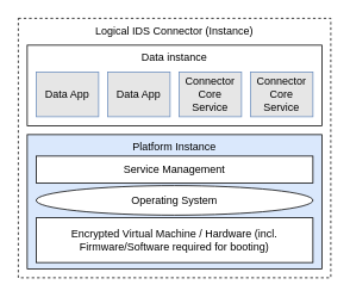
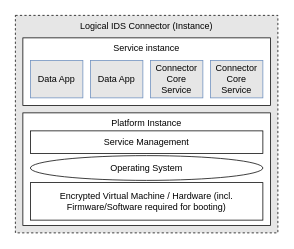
  <mxCell id="0" />
  <mxCell id="1" parent="0" />
- <mxCell id="2" value="Logical IDS Connector (Instance)" style="rounded=0;whiteSpace=wrap;html=1;verticalAlign=top;dashed=1;" vertex="1" parent="1"><mxGeometry x="20" y="20" width="350" height="290" as="geometry" /></mxCell>
- <mxCell id="3" value="Data instance" style="rounded=0;whiteSpace=wrap;html=1;verticalAlign=top;" parent="1" vertex="1"><mxGeometry x="30" y="50" width="330" height="90" as="geometry" /></mxCell>
+ <mxCell id="2" value="Logical IDS Connector (Instance)" style="rounded=0;whiteSpace=wrap;html=1;verticalAlign=top;dashed=1;fillColor=#e6e6e6;" vertex="1" parent="1"><mxGeometry x="20" y="20" width="350" height="290" as="geometry" /></mxCell>
+ <mxCell id="3" value="Service instance" style="rounded=0;whiteSpace=wrap;html=1;verticalAlign=top;" parent="1" vertex="1"><mxGeometry x="30" y="50" width="330" height="90" as="geometry" /></mxCell>
  <mxCell id="4" value="Data App" style="rounded=0;whiteSpace=wrap;html=1;strokeColor=#6c8ebf;fillColor=#E6E6E6;" parent="1" vertex="1"><mxGeometry x="40" y="80" width="70" height="50" as="geometry" /></mxCell>
  <mxCell id="5" value="Connector Core Service" style="rounded=0;whiteSpace=wrap;html=1;strokeColor=#6c8ebf;fillColor=#E6E6E6;" vertex="1" parent="1"><mxGeometry x="280" y="80" width="70" height="50" as="geometry" /></mxCell>
- <mxCell id="6" value="Platform Instance" style="rounded=0;whiteSpace=wrap;html=1;verticalAlign=top;fillColor=#dae8fc;" parent="1" vertex="1"><mxGeometry x="30" y="150" width="330" height="150" as="geometry" /></mxCell>
+ <mxCell id="6" value="Platform Instance" style="rounded=0;whiteSpace=wrap;html=1;verticalAlign=top;" parent="1" vertex="1"><mxGeometry x="30" y="150" width="330" height="150" as="geometry" /></mxCell>
  <mxCell id="7" value="Connector Core Service" style="rounded=0;whiteSpace=wrap;html=1;strokeColor=#6c8ebf;fillColor=#E6E6E6;" parent="1" vertex="1"><mxGeometry x="200" y="80" width="70" height="50" as="geometry" /></mxCell>
  <mxCell id="8" value="Encrypted Virtual Machine / Hardware (incl. Firmware/Software required for booting)" style="rounded=0;whiteSpace=wrap;html=1;" parent="1" vertex="1"><mxGeometry x="40" y="243" width="310" height="50" as="geometry" /></mxCell>
  <mxCell id="9" value="Operating System" style="ellipse;whiteSpace=wrap;html=1;" parent="1" vertex="1"><mxGeometry x="40" y="207" width="310" height="33" as="geometry" /></mxCell>
  <mxCell id="10" value="Data App" style="rounded=0;whiteSpace=wrap;html=1;strokeColor=#6c8ebf;fillColor=#E6E6E6;" parent="1" vertex="1"><mxGeometry x="120" y="80" width="70" height="50" as="geometry" /></mxCell>
  <mxCell id="11" value="Service Management" style="rounded=0;whiteSpace=wrap;html=1;" vertex="1" parent="1"><mxGeometry x="40" y="174" width="310" height="30" as="geometry" /></mxCell>
